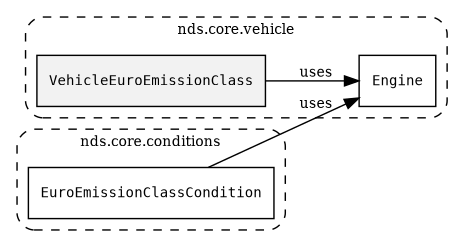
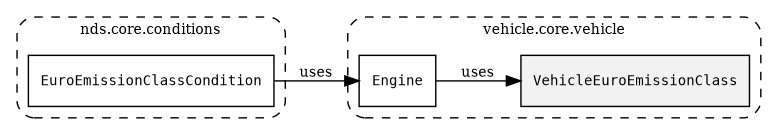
  digraph {
    fontsize=10
    rankdir=LR
    node [fontsize=10 shape=box]
    edge [fontsize=10]
    n1 [fillcolor="#0000000D" label=<<font face="monospace"><table align="center" border="0" cellspacing="0" cellpadding="0"><tr><td href="../../../content/packages/nds.core.vehicle.html#Bitmask-VehicleEuroEmissionClass" title="Bitmask defined in nds.core.vehicle">VehicleEuroEmissionClass</td></tr></table></font>> style=filled]
    n2 [label=<<font face="monospace"><table align="center" border="0" cellspacing="0" cellpadding="0"><tr><td href="../../../content/packages/nds.core.vehicle.html#Structure-Engine" title="Structure defined in nds.core.vehicle">Engine</td></tr></table></font>>]
    n3 [label=<<font face="monospace"><table align="center" border="0" cellspacing="0" cellpadding="0"><tr><td href="../../../content/packages/nds.core.conditions.html#Subtype-EuroEmissionClassCondition" title="Subtype defined in nds.core.conditions">EuroEmissionClassCondition</td></tr></table></font>>]
    subgraph cluster_1 {
-     label="nds.core.vehicle"
+     label="vehicle.core.vehicle"
      style="dashed, rounded"
      n1
      n2
    }
    subgraph cluster_2 {
      label="nds.core.conditions"
      style="dashed, rounded"
      n3
    }
-   n1 -> n2 [label=uses]
+   n2 -> n1 [label=uses]
    n3 -> n2 [label=uses]
  }
